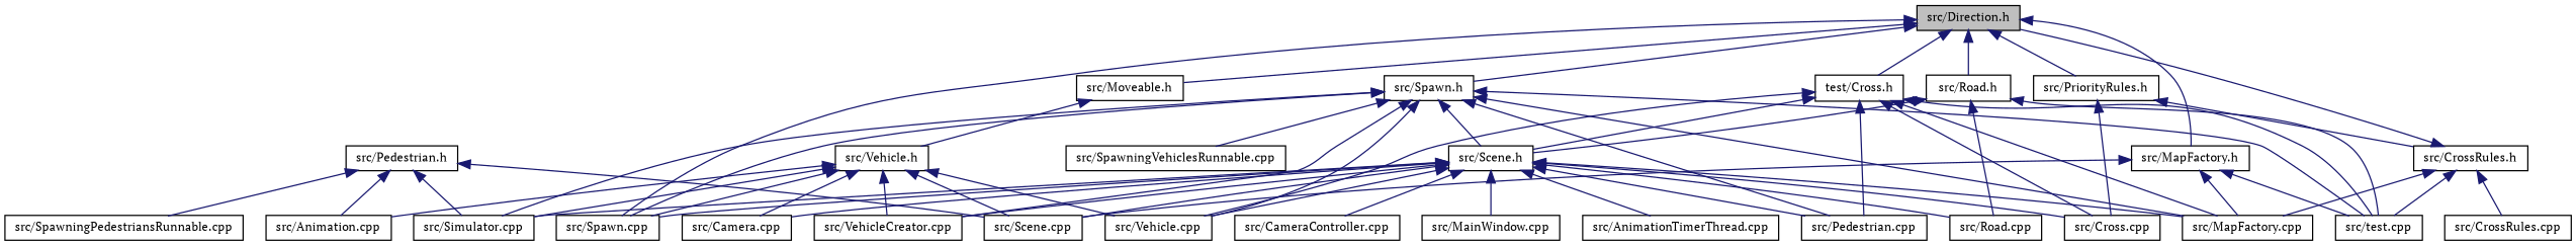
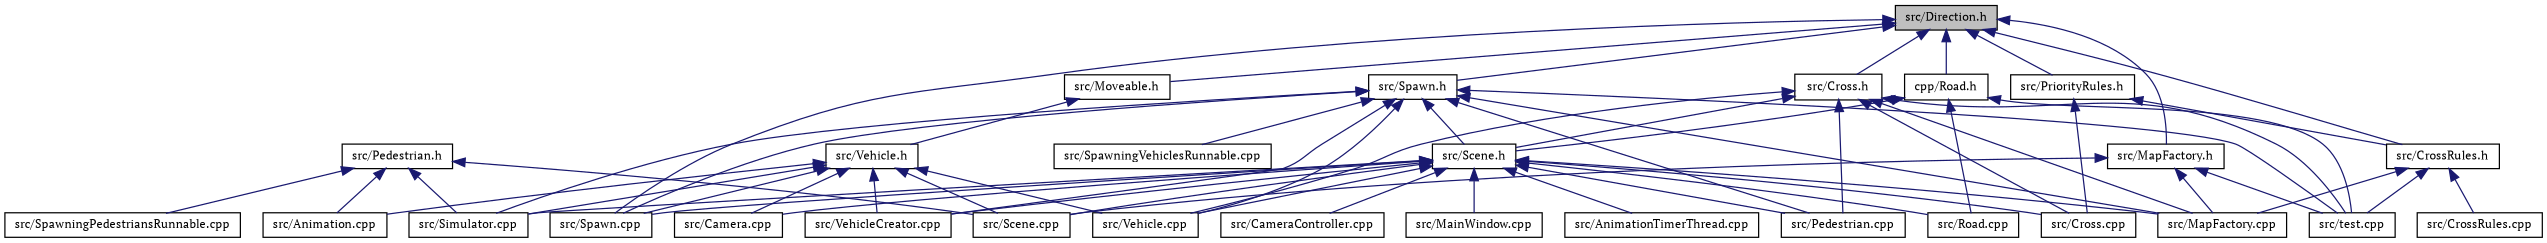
  digraph {
    fontname="PT Serif"
    node [color=black fillcolor=white fontname="PT Serif" fontsize=10 shape=record style=filled]
    edge [color=midnightblue dir=back fontname="PT Serif" fontsize=10 labelfontname=Helvetica labelfontsize=10 style=solid]
    n1 [fillcolor=grey75 fontcolor=black height=0.2 label="src/Direction.h" width=0.4]
    n2 [height=0.2 label="src/Moveable.h" width=0.4]
    n3 [height=0.2 label="src/Spawn.cpp" width=0.4]
-   n4 [height=0.2 label="test/Cross.h" width=0.4]
-   n5 [height=0.2 label="src/Road.h" width=0.4]
+   n4 [height=0.2 label="src/Cross.h" width=0.4]
+   n5 [height=0.2 label="cpp/Road.h" width=0.4]
    n6 [height=0.2 label="src/Spawn.h" width=0.4]
    n7 [height=0.2 label="src/PriorityRules.h" width=0.4]
    n8 [height=0.2 label="src/CrossRules.h" width=0.4]
    n9 [height=0.2 label="src/MapFactory.h" width=0.4]
    n10 [height=0.2 label="src/Vehicle.h" width=0.4]
    n11 [height=0.2 label="src/Vehicle.cpp" width=0.4]
    n12 [height=0.2 label="src/Pedestrian.cpp" width=0.4]
    n13 [height=0.2 label="src/Scene.h" width=0.4]
    n14 [height=0.2 label="src/Cross.cpp" width=0.4]
    n15 [height=0.2 label="src/MapFactory.cpp" width=0.4]
    n16 [height=0.2 label="src/test.cpp" width=0.4]
    n17 [height=0.2 label="src/Road.cpp" width=0.4]
    n18 [height=0.2 label="src/Simulator.cpp" width=0.4]
    n19 [height=0.2 label="src/VehicleCreator.cpp" width=0.4]
    n20 [height=0.2 label="src/SpawningVehiclesRunnable.cpp" width=0.4]
    n21 [height=0.2 label="src/CrossRules.cpp" width=0.4]
    n22 [height=0.2 label="src/Scene.cpp" width=0.4]
    n23 [height=0.2 label="src/Animation.cpp" width=0.4]
    n24 [height=0.2 label="src/Camera.cpp" width=0.4]
    n25 [height=0.2 label="src/Pedestrian.h" width=0.4]
    n26 [height=0.2 label="src/SpawningPedestriansRunnable.cpp" width=0.4]
    n27 [height=0.2 label="src/AnimationTimerThread.cpp" width=0.4]
    n28 [height=0.2 label="src/CameraController.cpp" width=0.4]
    n29 [height=0.2 label="src/MainWindow.cpp" width=0.4]
    n1 -> n2
    n1 -> n3
    n1 -> n4
    n1 -> n5
    n1 -> n6
    n1 -> n7
-   n8 -> n1
+   n1 -> n8
    n1 -> n9
    n2 -> n10
    n4 -> n11
    n4 -> n12
    n4 -> n13
    n4 -> n14
    n4 -> n15
    n4 -> n16
    n5 -> n13
    n5 -> n16
    n5 -> n17
    n6 -> n3
    n6 -> n11
    n6 -> n12
    n6 -> n13
    n6 -> n15
    n6 -> n16
    n6 -> n18
    n6 -> n19
    n6 -> n20
    n7 -> n8
    n7 -> n14
    n8 -> n15
    n8 -> n16
    n8 -> n21
    n9 -> n15
    n9 -> n16
    n9 -> n22
    n10 -> n3
    n10 -> n11
    n10 -> n18
    n10 -> n19
    n10 -> n22
    n10 -> n23
    n10 -> n24
    n13 -> n3
    n13 -> n11
    n13 -> n12
    n13 -> n14
    n13 -> n15
    n13 -> n17
    n13 -> n18
    n13 -> n19
    n13 -> n22
    n13 -> n24
    n13 -> n27
    n13 -> n28
    n13 -> n29
    n25 -> n18
    n25 -> n22
    n25 -> n23
    n25 -> n26
  }
